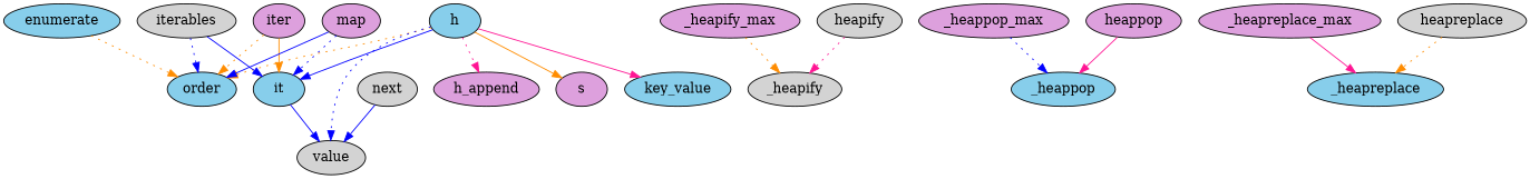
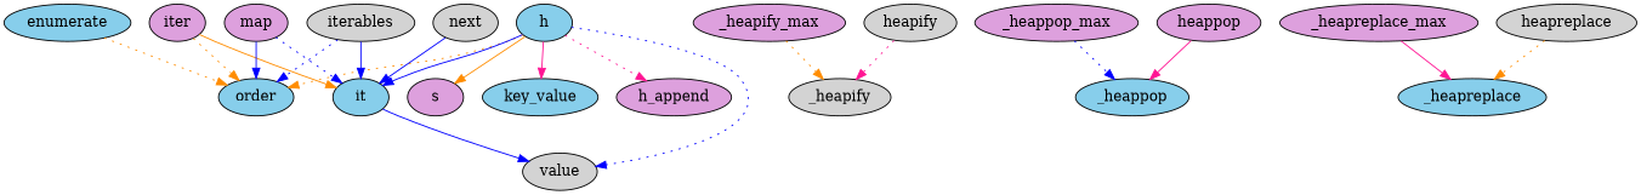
  strict digraph {
    node [fillcolor=plum style=filled]
    edge [color=blue style=dotted]
    h [fillcolor=skyblue]
    h_append
    order [fillcolor=skyblue]
    it [fillcolor=skyblue]
    value [fillcolor=lightgrey]
    s
    key_value [fillcolor=skyblue]
    _heapify [fillcolor=lightgrey]
    _heapify_max
    _heappop [fillcolor=skyblue]
    _heappop_max
    _heapreplace [fillcolor=skyblue]
    _heapreplace_max
    heapify [fillcolor=lightgrey]
    heappop
    heapreplace [fillcolor=lightgrey]
    enumerate [fillcolor=skyblue]
    iter
    map
    iterables [fillcolor=lightgrey]
    next [fillcolor=lightgrey]
    h -> h_append [color=deeppink]
    h -> order [color=darkorange]
    h -> it [style=solid]
    h -> value
    h -> s [color=darkorange style=solid]
    h -> key_value [color=deeppink style=solid]
    it -> value [style=solid]
    _heapify_max -> _heapify [color=darkorange]
    _heappop_max -> _heappop
    _heapreplace_max -> _heapreplace [color=deeppink style=solid]
    heapify -> _heapify [color=deeppink]
    heappop -> _heappop [color=deeppink style=solid]
    heapreplace -> _heapreplace [color=darkorange]
    enumerate -> order [color=darkorange]
    iter -> order [color=darkorange]
    iter -> it [color=darkorange style=solid]
    map -> order [style=solid]
    map -> it
    iterables -> order
    iterables -> it [style=solid]
-   next -> value [style=solid]
+   next -> it [style=solid]
  }
